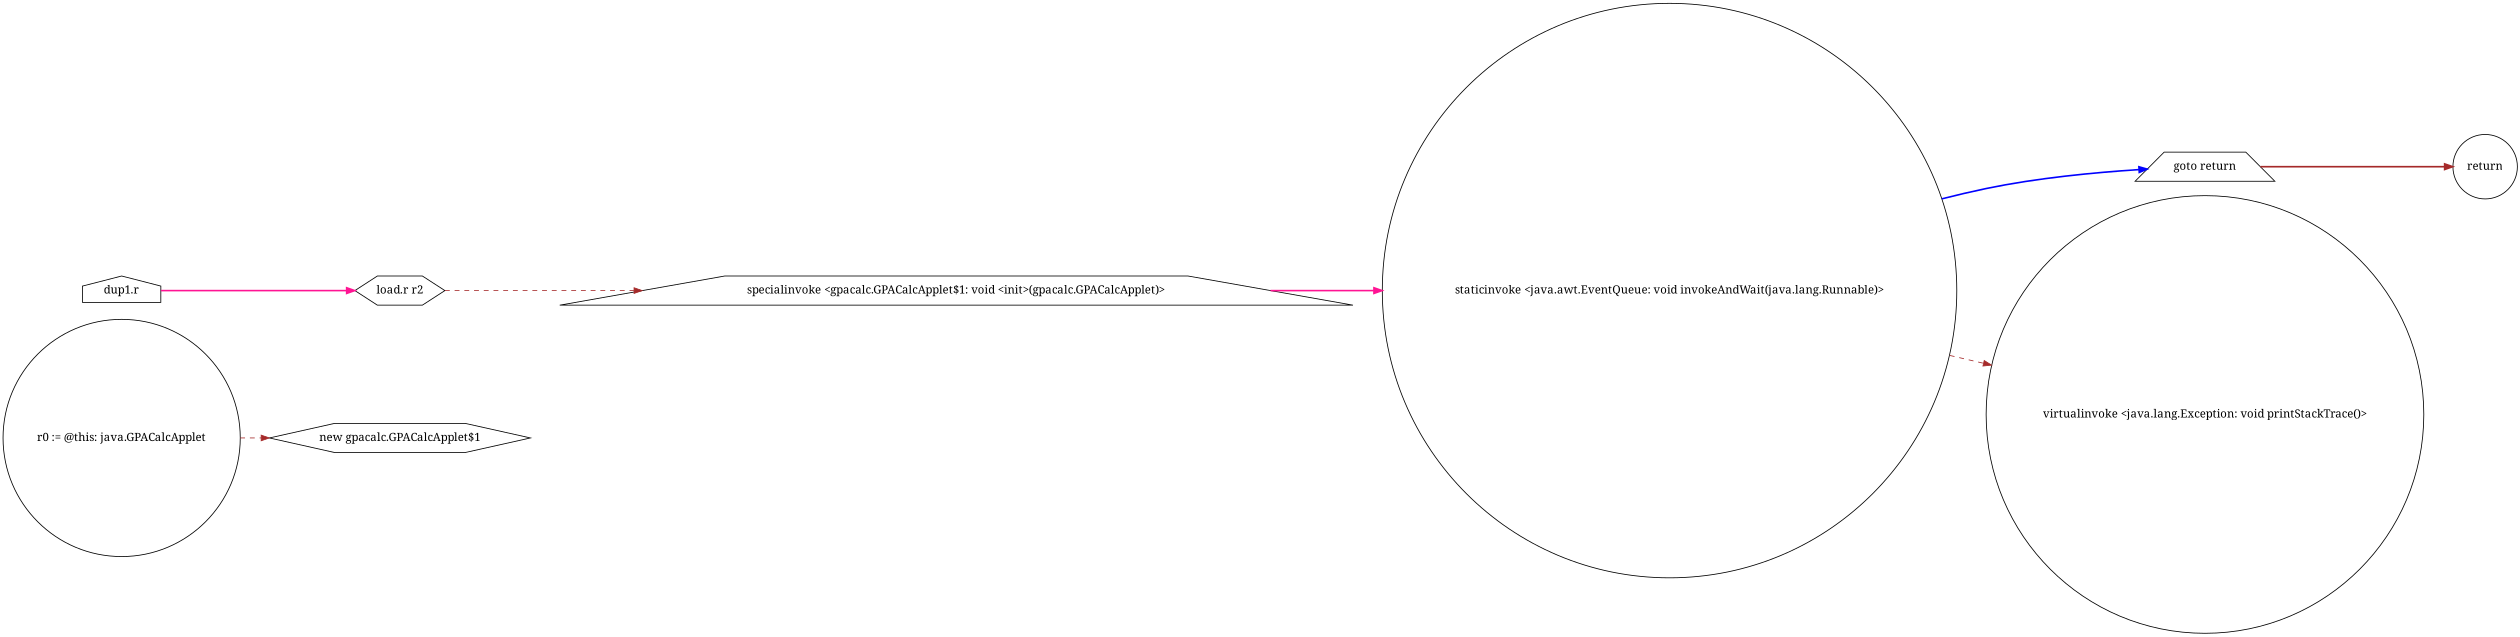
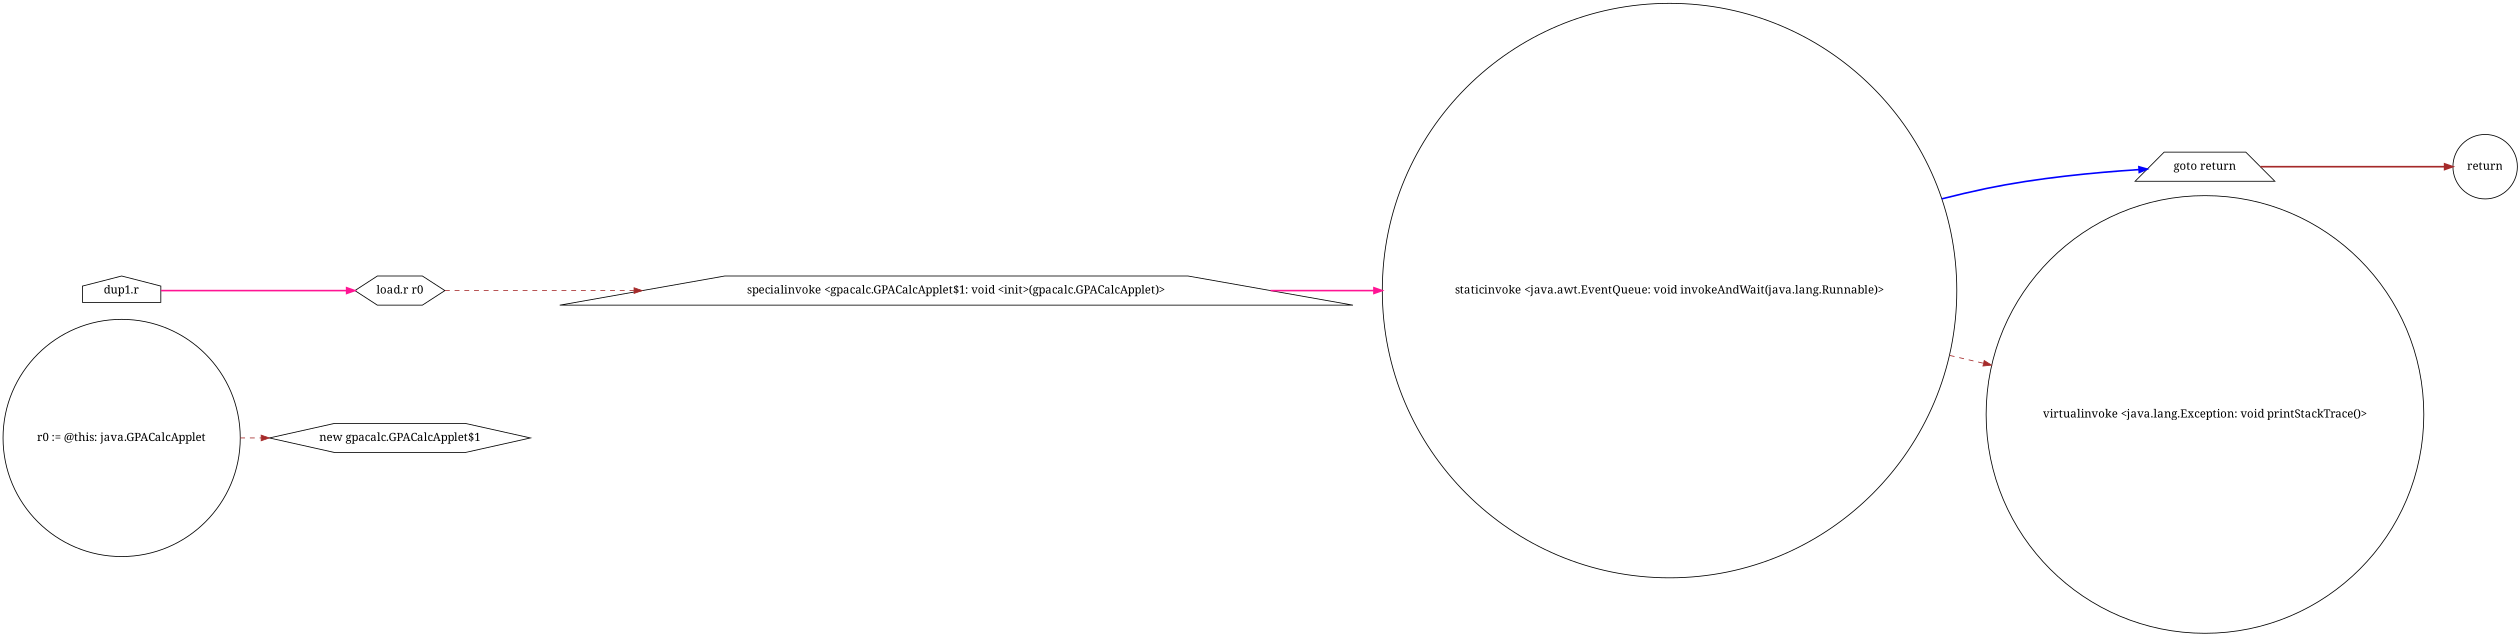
  digraph {
    fontname="Noto Serif"
    rankdir=LR
    node [fontname="Noto Serif" shape=circle]
    edge [color=brown fontname="Noto Serif" style=bold]
    n1 [label="r0 := @this: java.GPACalcApplet"]
    "new gpacalc.GPACalcApplet$1" [shape=hexagon]
    "dup1.r" [shape=house]
-   "load.r r0" [shape=hexagon label="load.r r2"]
+   "load.r r0" [shape=hexagon]
    "specialinvoke <gpacalc.GPACalcApplet$1: void <init>(gpacalc.GPACalcApplet)>" [shape=trapezium]
    "staticinvoke <java.awt.EventQueue: void invokeAndWait(java.lang.Runnable)>"
    "goto return" [shape=trapezium]
    "virtualinvoke <java.lang.Exception: void printStackTrace()>"
    return
    n1 -> "new gpacalc.GPACalcApplet$1" [style=dashed]
    "dup1.r" -> "load.r r0" [color=deeppink]
    "load.r r0" -> "specialinvoke <gpacalc.GPACalcApplet$1: void <init>(gpacalc.GPACalcApplet)>" [style=dashed]
    "specialinvoke <gpacalc.GPACalcApplet$1: void <init>(gpacalc.GPACalcApplet)>" -> "staticinvoke <java.awt.EventQueue: void invokeAndWait(java.lang.Runnable)>" [color=deeppink]
    "staticinvoke <java.awt.EventQueue: void invokeAndWait(java.lang.Runnable)>" -> "goto return" [color=blue]
    "staticinvoke <java.awt.EventQueue: void invokeAndWait(java.lang.Runnable)>" -> "virtualinvoke <java.lang.Exception: void printStackTrace()>" [style=dashed]
    "goto return" -> return
  }
